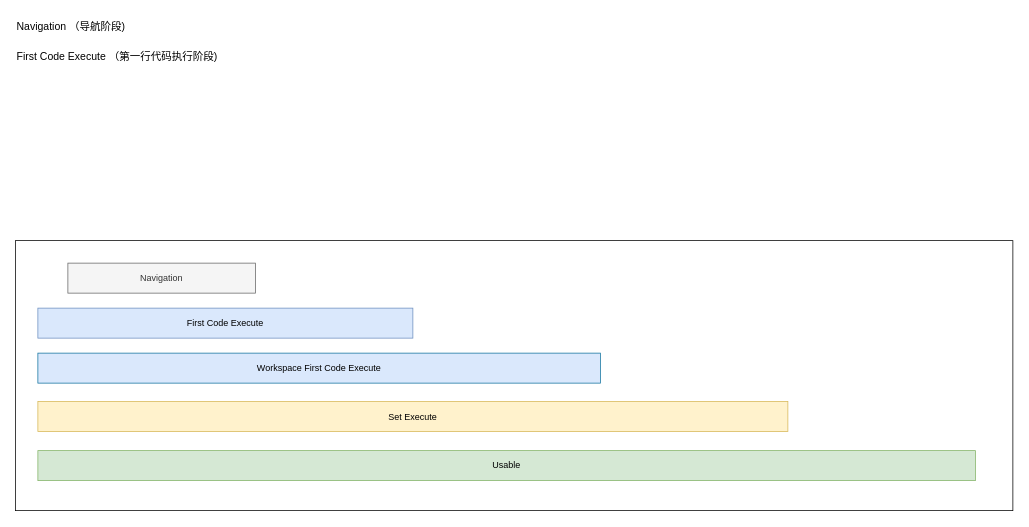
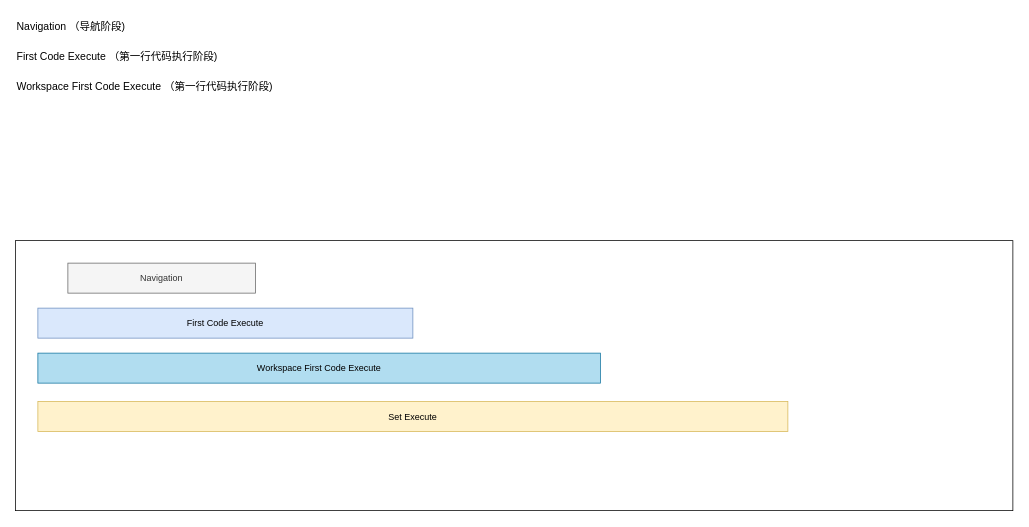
  <mxCell id="0" />
  <mxCell id="1" parent="0" />
  <mxCell id="2" value="" style="rounded=0;whiteSpace=wrap;html=1;" vertex="1" parent="1"><mxGeometry x="20" y="320" width="1330" height="360" as="geometry" /></mxCell>
  <mxCell id="3" value="Navigation" style="rounded=0;whiteSpace=wrap;html=1;fillColor=#f5f5f5;strokeColor=#666666;fontColor=#333333;" vertex="1" parent="1"><mxGeometry x="90" y="350" width="250" height="40" as="geometry" /></mxCell>
  <mxCell id="4" value="Navigation （导航阶段)" style="text;html=1;strokeColor=none;fillColor=none;align=left;verticalAlign=middle;whiteSpace=wrap;rounded=0;fontSize=14;" vertex="1" parent="1"><mxGeometry x="20" y="20" width="320" height="30" as="geometry" /></mxCell>
  <mxCell id="5" value="First Code Execute" style="rounded=0;whiteSpace=wrap;html=1;fillColor=#dae8fc;strokeColor=#6c8ebf;" vertex="1" parent="1"><mxGeometry x="50" y="410" width="500" height="40" as="geometry" /></mxCell>
- <mxCell id="6" value="Workspace First Code Execute" style="rounded=0;whiteSpace=wrap;html=1;fillColor=#dae8fc;strokeColor=#10739e;" vertex="1" parent="1"><mxGeometry x="50" y="470" width="750" height="40" as="geometry" /></mxCell>
+ <mxCell id="6" value="Workspace First Code Execute" style="rounded=0;whiteSpace=wrap;html=1;fillColor=#b1ddf0;strokeColor=#10739e;" vertex="1" parent="1"><mxGeometry x="50" y="470" width="750" height="40" as="geometry" /></mxCell>
  <mxCell id="7" value="Set Execute" style="rounded=0;whiteSpace=wrap;html=1;fillColor=#fff2cc;strokeColor=#d6b656;" vertex="1" parent="1"><mxGeometry x="50" y="534.5" width="1000" height="40" as="geometry" /></mxCell>
- <mxCell id="8" value="Usable" style="rounded=0;whiteSpace=wrap;html=1;fillColor=#d5e8d4;strokeColor=#82b366;" vertex="1" parent="1"><mxGeometry x="50" y="600" width="1250" height="40" as="geometry" /></mxCell>
  <mxCell id="9" value="First Code Execute （第一行代码执行阶段)" style="text;html=1;strokeColor=none;fillColor=none;align=left;verticalAlign=middle;whiteSpace=wrap;rounded=0;fontSize=14;" vertex="1" parent="1"><mxGeometry x="20" y="60" width="320" height="30" as="geometry" /></mxCell>
+ <mxCell id="10" value="Workspace First Code Execute （第一行代码执行阶段)" style="text;html=1;strokeColor=none;fillColor=none;align=left;verticalAlign=middle;whiteSpace=wrap;rounded=0;fontSize=14;" vertex="1" parent="1"><mxGeometry x="20" y="100" width="350" height="30" as="geometry" /></mxCell>
